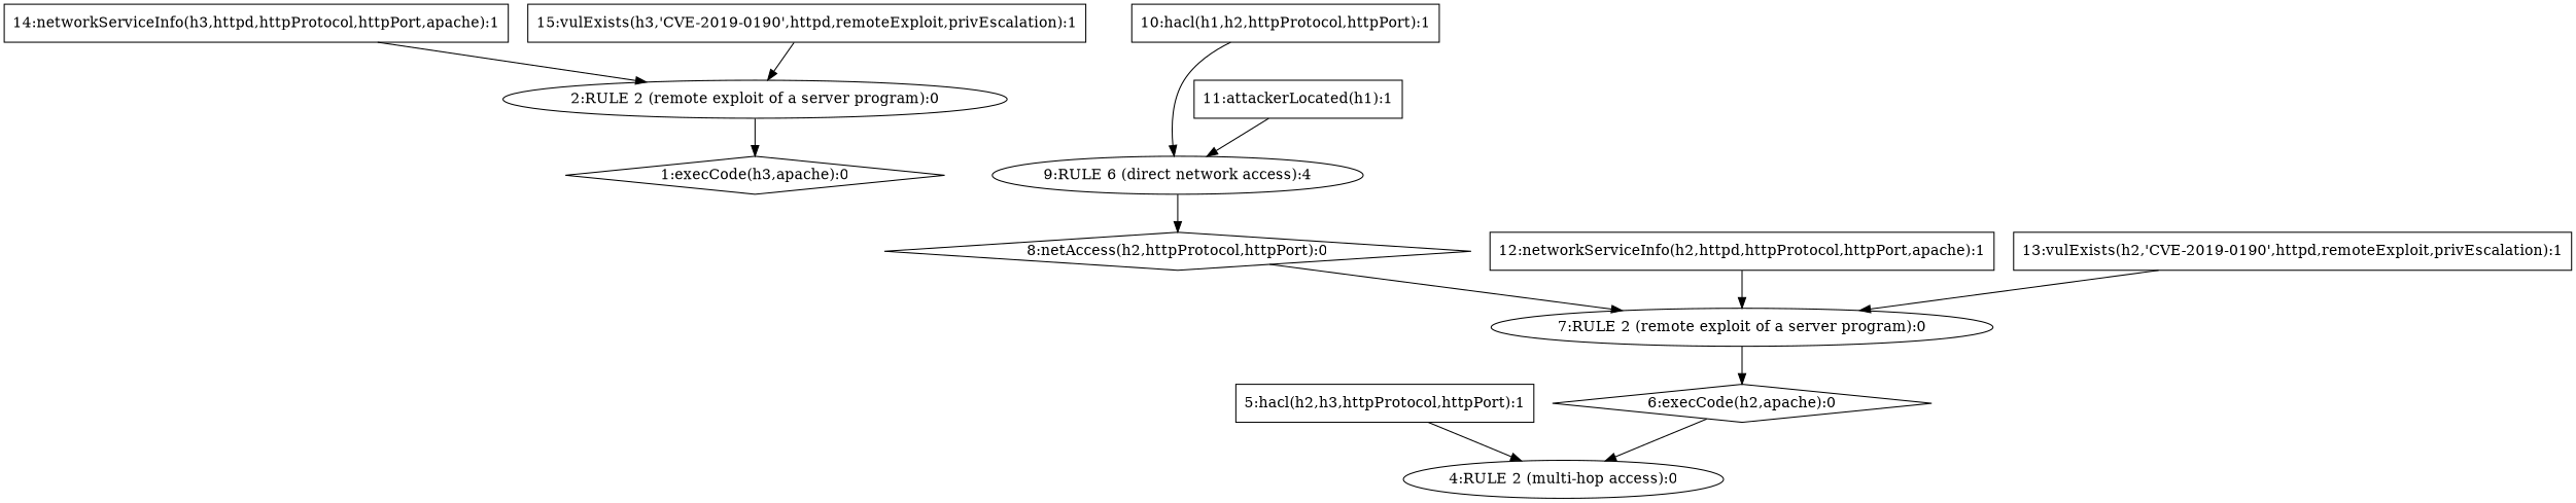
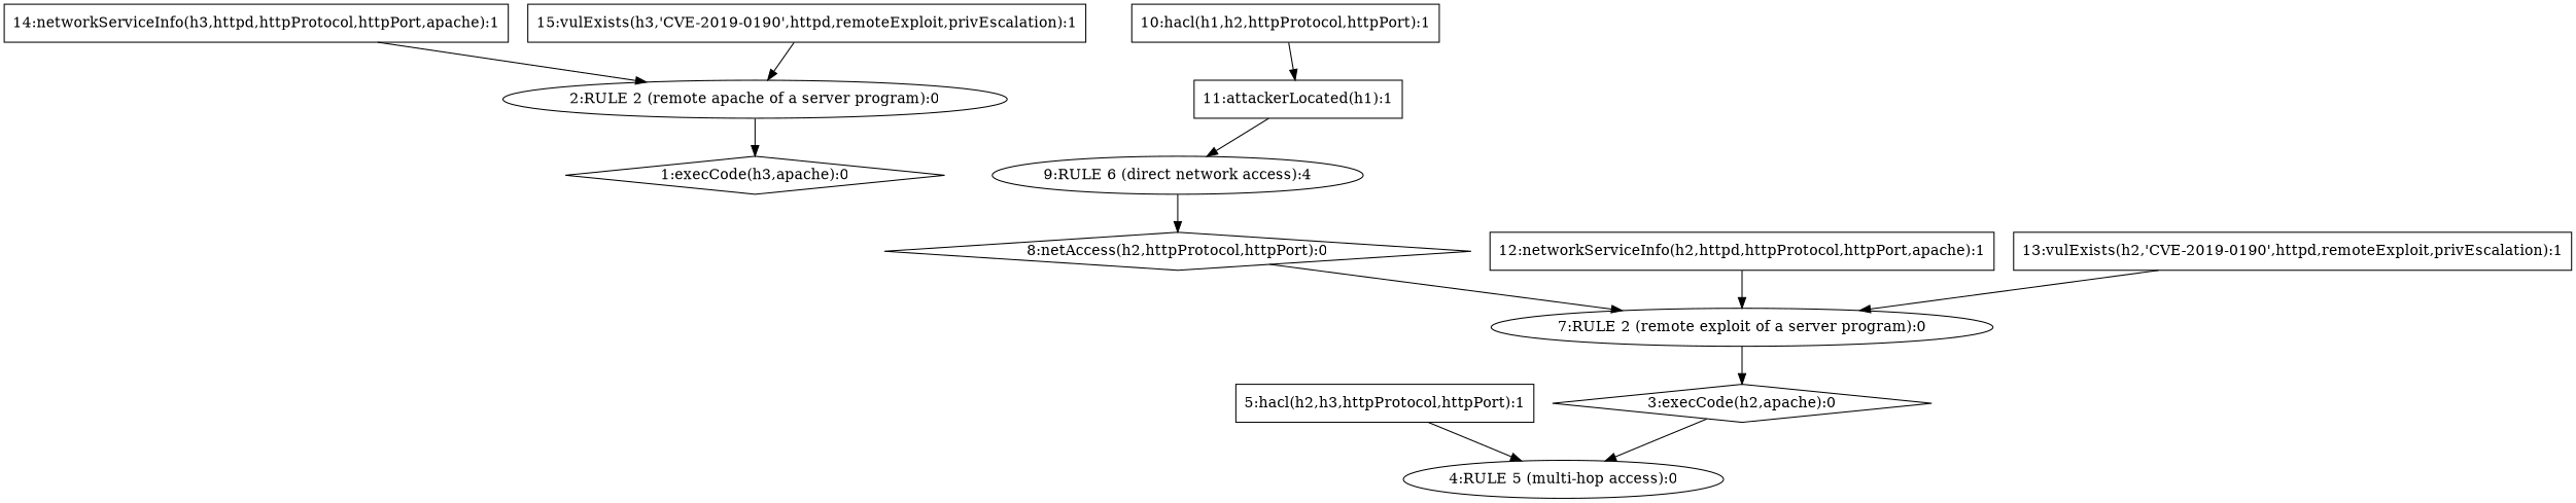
  digraph {
    node [shape=box]
    n1 [label="1:execCode(h3,apache):0" shape=diamond]
-   n2 [label="2:RULE 2 (remote exploit of a server program):0" shape=ellipse]
-   n3 [label="4:RULE 2 (multi-hop access):0" shape=ellipse]
+   n2 [label="2:RULE 2 (remote apache of a server program):0" shape=ellipse]
+   n3 [label="4:RULE 5 (multi-hop access):0" shape=ellipse]
    n4 [label="5:hacl(h2,h3,httpProtocol,httpPort):1"]
-   n5 [label="6:execCode(h2,apache):0" shape=diamond]
+   n5 [label="3:execCode(h2,apache):0" shape=diamond]
    n6 [label="7:RULE 2 (remote exploit of a server program):0" shape=ellipse]
    n7 [label="8:netAccess(h2,httpProtocol,httpPort):0" shape=diamond]
    n8 [label="9:RULE 6 (direct network access):4" shape=ellipse]
    n9 [label="10:hacl(h1,h2,httpProtocol,httpPort):1"]
    n10 [label="11:attackerLocated(h1):1"]
    n11 [label="12:networkServiceInfo(h2,httpd,httpProtocol,httpPort,apache):1"]
    n12 [label="13:vulExists(h2,'CVE-2019-0190',httpd,remoteExploit,privEscalation):1"]
    n13 [label="14:networkServiceInfo(h3,httpd,httpProtocol,httpPort,apache):1"]
    n14 [label="15:vulExists(h3,'CVE-2019-0190',httpd,remoteExploit,privEscalation):1"]
    n2 -> n1
    n4 -> n3
    n5 -> n3
    n6 -> n5
    n7 -> n6
    n8 -> n7
-   n9 -> n8
+   n9 -> n10
    n10 -> n8
    n11 -> n6
    n12 -> n6
    n13 -> n2
    n14 -> n2
  }
